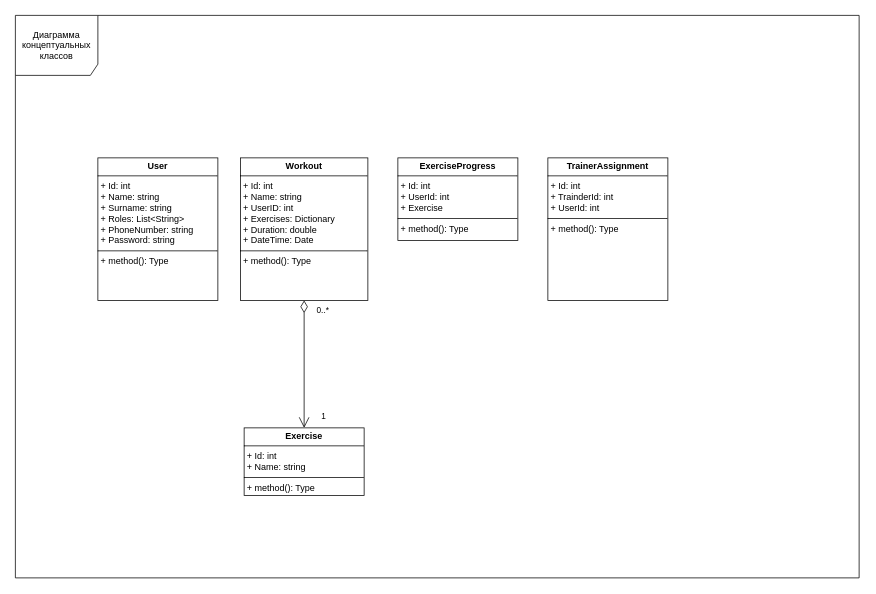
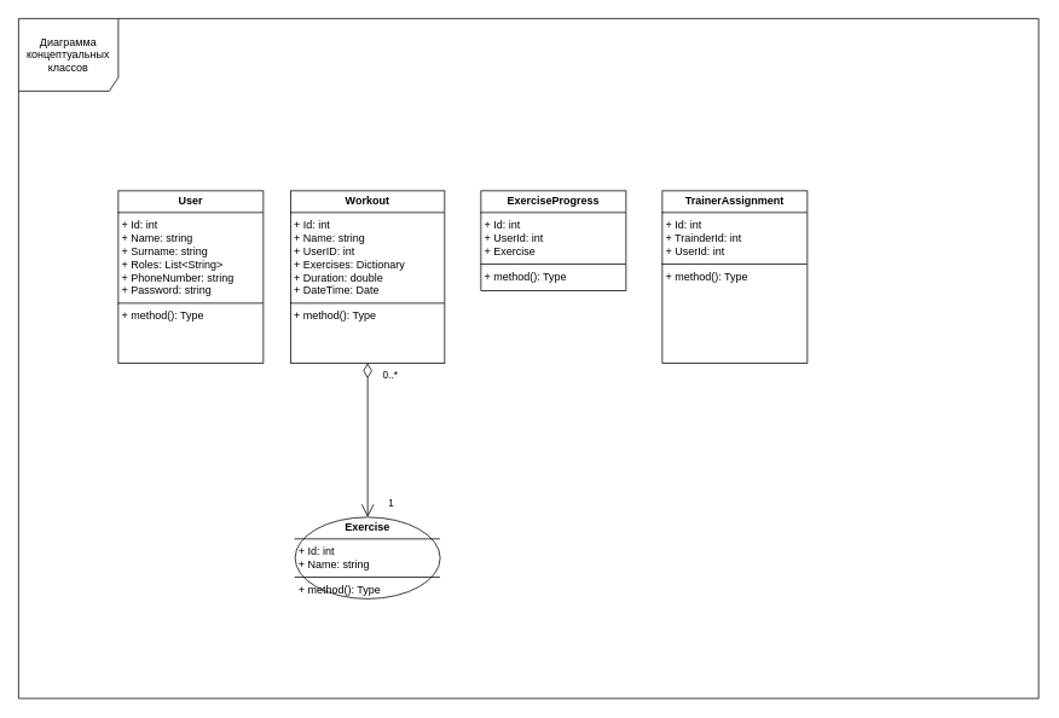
  <mxCell id="0" />
  <mxCell id="1" parent="0" />
  <mxCell id="2" value="Диаграмма&lt;br&gt;концептуальных классов" style="shape=umlFrame;whiteSpace=wrap;html=1;pointerEvents=0;width=110;height=80;" parent="1" vertex="1"><mxGeometry x="20" y="20" width="1125.01" height="750" as="geometry" /></mxCell>
  <mxCell id="3" value="&lt;p style=&quot;margin:0px;margin-top:4px;text-align:center;&quot;&gt;&lt;b&gt;User&lt;/b&gt;&lt;/p&gt;&lt;hr size=&quot;1&quot; style=&quot;border-style:solid;&quot;&gt;&lt;p style=&quot;margin:0px;margin-left:4px;&quot;&gt;+ Id: int&lt;br&gt;+ Name: string&lt;br&gt;+ Surname: string&lt;br&gt;+ Roles: List&amp;lt;String&amp;gt;&lt;br&gt;+ PhoneNumber: string&lt;br&gt;+ Password: string&lt;/p&gt;&lt;hr size=&quot;1&quot; style=&quot;border-style:solid;&quot;&gt;&lt;p style=&quot;margin:0px;margin-left:4px;&quot;&gt;+ method(): Type&lt;/p&gt;" style="verticalAlign=top;align=left;overflow=fill;html=1;whiteSpace=wrap;" parent="1" vertex="1"><mxGeometry x="130" y="210" width="160" height="190" as="geometry" /></mxCell>
  <mxCell id="4" value="&lt;p style=&quot;margin:0px;margin-top:4px;text-align:center;&quot;&gt;&lt;b&gt;Workout&lt;/b&gt;&lt;/p&gt;&lt;hr size=&quot;1&quot; style=&quot;border-style:solid;&quot;&gt;&lt;p style=&quot;margin:0px;margin-left:4px;&quot;&gt;+ Id: int&lt;br&gt;+ Name: string&lt;br&gt;+ UserID: int&lt;br&gt;+ Exercises: Dictionary&lt;br&gt;+ Duration: double&lt;br&gt;+ DateTime: Date&lt;/p&gt;&lt;hr size=&quot;1&quot; style=&quot;border-style:solid;&quot;&gt;&lt;p style=&quot;margin:0px;margin-left:4px;&quot;&gt;+ method(): Type&lt;/p&gt;" style="verticalAlign=top;align=left;overflow=fill;html=1;whiteSpace=wrap;" parent="1" vertex="1"><mxGeometry x="320" y="210" width="170" height="190" as="geometry" /></mxCell>
  <mxCell id="5" value="&lt;p style=&quot;margin:0px;margin-top:4px;text-align:center;&quot;&gt;&lt;b&gt;TrainerAssignment&lt;/b&gt;&lt;/p&gt;&lt;hr size=&quot;1&quot; style=&quot;border-style:solid;&quot;&gt;&lt;p style=&quot;margin:0px;margin-left:4px;&quot;&gt;+ Id: int&lt;br&gt;+ TrainderId: int&lt;br&gt;+ UserId: int&lt;/p&gt;&lt;hr size=&quot;1&quot; style=&quot;border-style:solid;&quot;&gt;&lt;p style=&quot;margin:0px;margin-left:4px;&quot;&gt;+ method(): Type&lt;/p&gt;" style="verticalAlign=top;align=left;overflow=fill;html=1;whiteSpace=wrap;" parent="1" vertex="1"><mxGeometry x="730" y="210" width="160" height="190" as="geometry" /></mxCell>
- <mxCell id="6" value="&lt;p style=&quot;margin:0px;margin-top:4px;text-align:center;&quot;&gt;&lt;b&gt;Exercise&lt;/b&gt;&lt;/p&gt;&lt;hr size=&quot;1&quot; style=&quot;border-style:solid;&quot;&gt;&lt;p style=&quot;margin:0px;margin-left:4px;&quot;&gt;+ Id: int&lt;br&gt;+ Name: string&lt;/p&gt;&lt;hr size=&quot;1&quot; style=&quot;border-style:solid;&quot;&gt;&lt;p style=&quot;margin:0px;margin-left:4px;&quot;&gt;+ method(): Type&lt;/p&gt;" style="verticalAlign=top;align=left;overflow=fill;html=1;whiteSpace=wrap;" parent="1" vertex="1"><mxGeometry x="325" y="570" width="160" height="90" as="geometry" /></mxCell>
+ <mxCell id="6" value="&lt;p style=&quot;margin:0px;margin-top:4px;text-align:center;&quot;&gt;&lt;b&gt;Exercise&lt;/b&gt;&lt;/p&gt;&lt;hr size=&quot;1&quot; style=&quot;border-style:solid;&quot;&gt;&lt;p style=&quot;margin:0px;margin-left:4px;&quot;&gt;+ Id: int&lt;br&gt;+ Name: string&lt;/p&gt;&lt;hr size=&quot;1&quot; style=&quot;border-style:solid;&quot;&gt;&lt;p style=&quot;margin:0px;margin-left:4px;&quot;&gt;+ method(): Type&lt;/p&gt;" style="ellipse;verticalAlign=top;align=left;overflow=fill;html=1;whiteSpace=wrap;" parent="1" vertex="1"><mxGeometry x="325" y="570" width="160" height="90" as="geometry" /></mxCell>
  <mxCell id="7" value="" style="endArrow=open;html=1;endSize=12;startArrow=diamondThin;startSize=14;startFill=0;edgeStyle=orthogonalEdgeStyle;rounded=0;exitX=0.5;exitY=1;exitDx=0;exitDy=0;entryX=0.5;entryY=0;entryDx=0;entryDy=0;" parent="1" source="4" target="6" edge="1"><mxGeometry relative="1" as="geometry"><mxPoint x="500" y="600" as="sourcePoint" /><mxPoint x="660" y="600" as="targetPoint" /></mxGeometry></mxCell>
  <mxCell id="8" value="0..*" style="edgeLabel;resizable=0;html=1;align=left;verticalAlign=top;" parent="7" connectable="0" vertex="1"><mxGeometry x="-1" relative="1" as="geometry"><mxPoint x="15" as="offset" /></mxGeometry></mxCell>
  <mxCell id="9" value="1" style="edgeLabel;html=1;align=center;verticalAlign=middle;resizable=0;points=[];" parent="7" vertex="1" connectable="0"><mxGeometry x="0.8" y="-1" relative="1" as="geometry"><mxPoint x="26" as="offset" /></mxGeometry></mxCell>
  <mxCell id="10" value="&lt;p style=&quot;margin:0px;margin-top:4px;text-align:center;&quot;&gt;&lt;b&gt;ExerciseProgress&lt;/b&gt;&lt;/p&gt;&lt;hr size=&quot;1&quot; style=&quot;border-style:solid;&quot;&gt;&lt;p style=&quot;margin:0px;margin-left:4px;&quot;&gt;+ Id: int&lt;br&gt;+ UserId: int&lt;br&gt;+ Exercise&lt;/p&gt;&lt;hr size=&quot;1&quot; style=&quot;border-style:solid;&quot;&gt;&lt;p style=&quot;margin:0px;margin-left:4px;&quot;&gt;+ method(): Type&lt;/p&gt;" style="verticalAlign=top;align=left;overflow=fill;html=1;whiteSpace=wrap;" parent="1" vertex="1"><mxGeometry x="530" y="210" width="160" height="110" as="geometry" /></mxCell>
